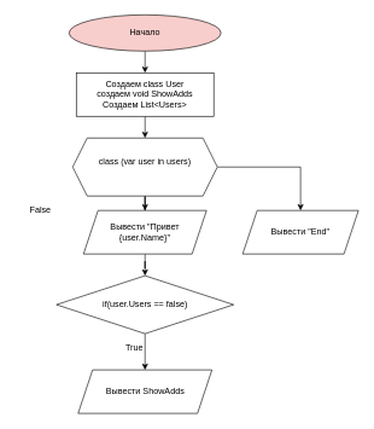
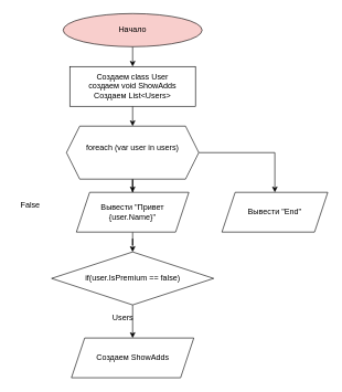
  <mxCell id="0" />
  <mxCell id="1" parent="0" />
  <mxCell id="2" style="edgeStyle=orthogonalEdgeStyle;rounded=0;orthogonalLoop=1;jettySize=auto;html=1;exitX=0.5;exitY=1;exitDx=0;exitDy=0;entryX=0.5;entryY=0;entryDx=0;entryDy=0;" edge="1" parent="1" source="3" target="8"><mxGeometry relative="1" as="geometry" /></mxCell>
  <mxCell id="3" value="Начало" style="ellipse;whiteSpace=wrap;html=1;fillColor=#f8cecc;" vertex="1" parent="1"><mxGeometry x="95" y="20" width="210" height="50" as="geometry" /></mxCell>
  <mxCell id="4" value="" style="edgeStyle=orthogonalEdgeStyle;rounded=0;orthogonalLoop=1;jettySize=auto;html=1;" edge="1" parent="1" source="6" target="10"><mxGeometry relative="1" as="geometry" /></mxCell>
  <mxCell id="5" value="" style="edgeStyle=orthogonalEdgeStyle;rounded=0;orthogonalLoop=1;jettySize=auto;html=1;entryX=0.5;entryY=0;entryDx=0;entryDy=0;" edge="1" parent="1" source="6" target="16"><mxGeometry relative="1" as="geometry"><mxPoint x="420" y="230" as="targetPoint" /></mxGeometry></mxCell>
- <mxCell id="6" value="&lt;div&gt;class (var user in users)&lt;/div&gt;&lt;div&gt;&amp;nbsp; &amp;nbsp;&amp;nbsp;&lt;/div&gt;" style="shape=hexagon;perimeter=hexagonPerimeter2;whiteSpace=wrap;html=1;fixedSize=1;" vertex="1" parent="1"><mxGeometry x="100" y="190" width="200" height="80" as="geometry" /></mxCell>
+ <mxCell id="6" value="&lt;div&gt;foreach (var user in users)&lt;/div&gt;&lt;div&gt;&amp;nbsp; &amp;nbsp;&amp;nbsp;&lt;/div&gt;" style="shape=hexagon;perimeter=hexagonPerimeter2;whiteSpace=wrap;html=1;fixedSize=1;" vertex="1" parent="1"><mxGeometry x="100" y="190" width="200" height="80" as="geometry" /></mxCell>
  <mxCell id="7" style="edgeStyle=orthogonalEdgeStyle;rounded=0;orthogonalLoop=1;jettySize=auto;html=1;exitX=0.5;exitY=1;exitDx=0;exitDy=0;entryX=0.5;entryY=0;entryDx=0;entryDy=0;" edge="1" parent="1" source="8" target="6"><mxGeometry relative="1" as="geometry" /></mxCell>
  <mxCell id="8" value="Создаем class User&lt;br&gt;создаем void ShowAdds&lt;br&gt;Создаем List&amp;lt;Users&amp;gt;" style="rounded=0;whiteSpace=wrap;html=1;" vertex="1" parent="1"><mxGeometry x="105" y="100" width="190" height="60" as="geometry" /></mxCell>
  <mxCell id="9" value="" style="edgeStyle=orthogonalEdgeStyle;rounded=0;orthogonalLoop=1;jettySize=auto;html=1;" edge="1" parent="1" source="10" target="12"><mxGeometry relative="1" as="geometry" /></mxCell>
  <mxCell id="10" value="Вывести&amp;nbsp;&quot;Привет {user.Name}&quot;" style="shape=parallelogram;perimeter=parallelogramPerimeter;whiteSpace=wrap;html=1;fixedSize=1;" vertex="1" parent="1"><mxGeometry x="115" y="290" width="170" height="60" as="geometry" /></mxCell>
  <mxCell id="11" value="" style="edgeStyle=orthogonalEdgeStyle;rounded=0;orthogonalLoop=1;jettySize=auto;html=1;" edge="1" parent="1" source="12"><mxGeometry relative="1" as="geometry"><mxPoint x="200" y="510" as="targetPoint" /></mxGeometry></mxCell>
- <mxCell id="12" value="if(user.Users == false)" style="rhombus;whiteSpace=wrap;html=1;" vertex="1" parent="1"><mxGeometry x="77.5" y="380" width="245" height="80" as="geometry" /></mxCell>
- <mxCell id="13" value="True" style="text;html=1;align=center;verticalAlign=middle;resizable=0;points=[];autosize=1;strokeColor=none;fillColor=none;" vertex="1" parent="1"><mxGeometry x="160" y="465" width="50" height="30" as="geometry" /></mxCell>
- <mxCell id="14" value="False" style="text;html=1;align=center;verticalAlign=middle;resizable=0;points=[];autosize=1;strokeColor=none;fillColor=none;" vertex="1" parent="1"><mxGeometry x="30" y="275" width="50" height="30" as="geometry" /></mxCell>
- <mxCell id="15" value="Вывести ShowAdds" style="shape=parallelogram;perimeter=parallelogramPerimeter;whiteSpace=wrap;html=1;fixedSize=1;" vertex="1" parent="1"><mxGeometry x="107.5" y="510" width="185" height="60" as="geometry" /></mxCell>
+ <mxCell id="12" value="if(user.IsPremium == false)" style="rhombus;whiteSpace=wrap;html=1;" vertex="1" parent="1"><mxGeometry x="77.5" y="380" width="245" height="80" as="geometry" /></mxCell>
+ <mxCell id="13" value="Users" style="text;html=1;align=center;verticalAlign=middle;resizable=0;points=[];autosize=1;strokeColor=none;fillColor=none;" vertex="1" parent="1"><mxGeometry x="160" y="465" width="50" height="30" as="geometry" /></mxCell>
+ <mxCell id="14" value="False" style="text;html=1;align=center;verticalAlign=middle;resizable=0;points=[];autosize=1;strokeColor=none;fillColor=none;" vertex="1" parent="1"><mxGeometry x="20" y="295" width="50" height="30" as="geometry" /></mxCell>
+ <mxCell id="15" value="Создаем ShowAdds" style="shape=parallelogram;perimeter=parallelogramPerimeter;whiteSpace=wrap;html=1;fixedSize=1;" vertex="1" parent="1"><mxGeometry x="107.5" y="510" width="185" height="60" as="geometry" /></mxCell>
  <mxCell id="16" value="Вывести &quot;End&quot;" style="shape=parallelogram;perimeter=parallelogramPerimeter;whiteSpace=wrap;html=1;fixedSize=1;" vertex="1" parent="1"><mxGeometry x="335" y="290" width="160" height="60" as="geometry" /></mxCell>
